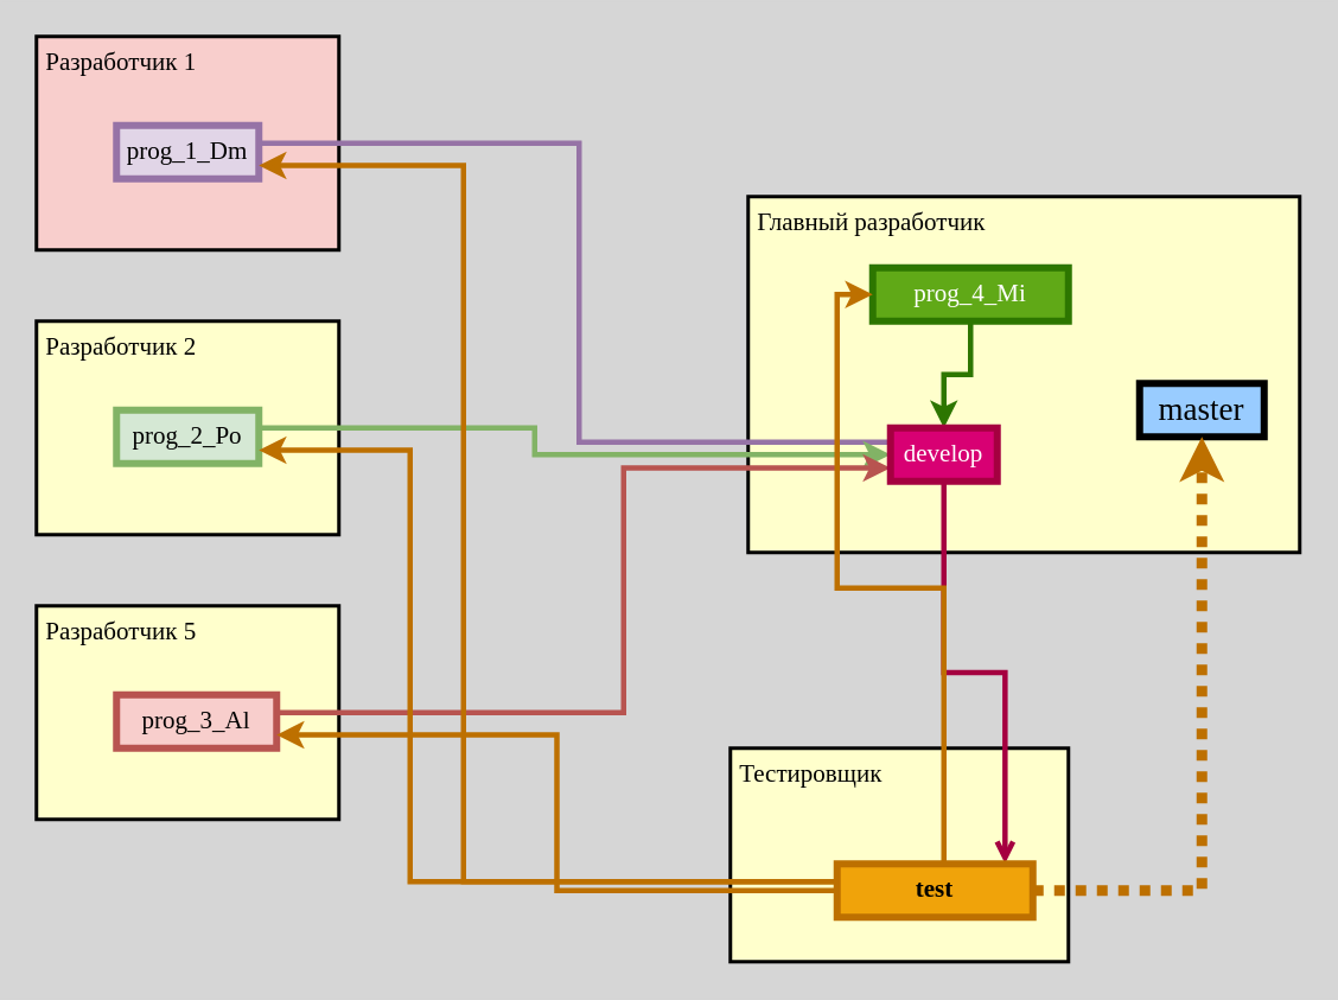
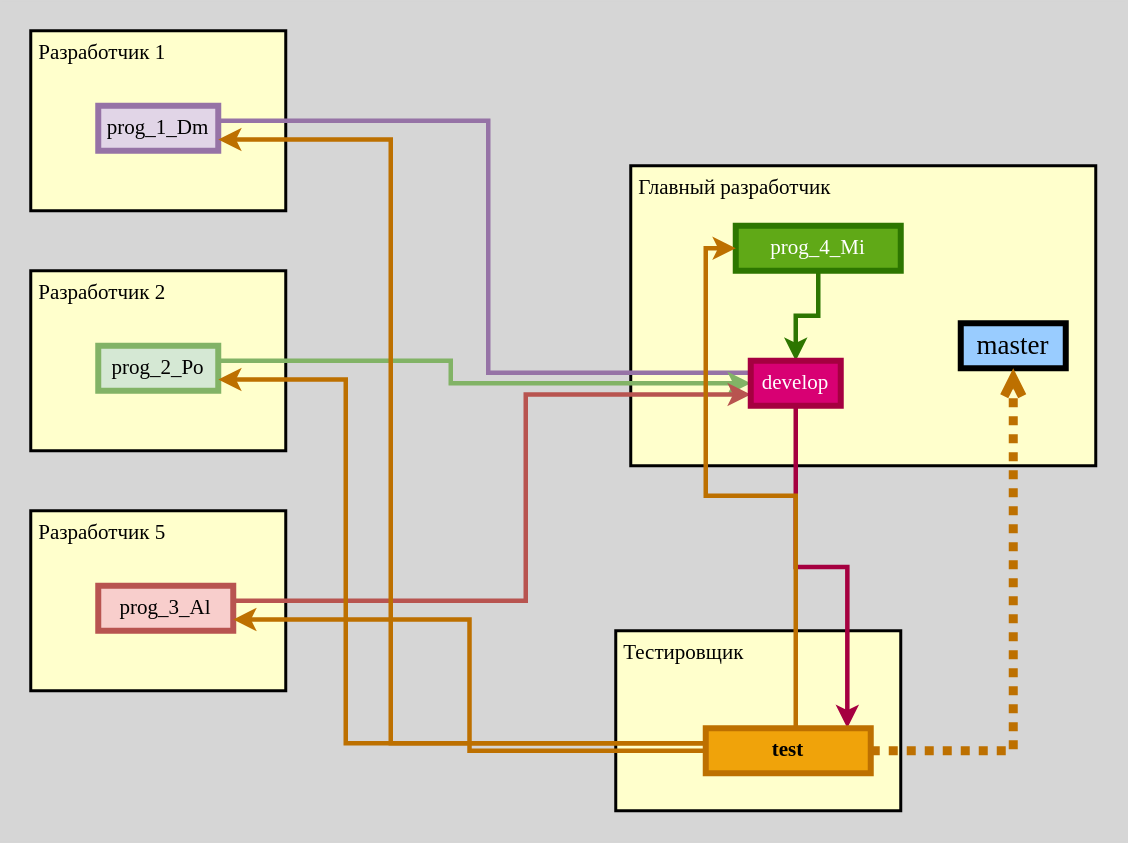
  <mxCell id="0" />
  <mxCell id="1" parent="0" />
- <mxCell id="2" value="&lt;font face=&quot;Times New Roman&quot; style=&quot;font-size: 14px&quot;&gt;&amp;nbsp;Разработчик 1&lt;/font&gt;" style="rounded=0;whiteSpace=wrap;html=1;strokeWidth=2;verticalAlign=top;align=left;fillColor=#f8cecc;" parent="1" vertex="1"><mxGeometry x="20" y="20" width="170" height="120" as="geometry" /></mxCell>
+ <mxCell id="2" value="&lt;font face=&quot;Times New Roman&quot; style=&quot;font-size: 14px&quot;&gt;&amp;nbsp;Разработчик 1&lt;/font&gt;" style="rounded=0;whiteSpace=wrap;html=1;strokeWidth=2;verticalAlign=top;align=left;fillColor=#FFFFCC;" parent="1" vertex="1"><mxGeometry x="20" y="20" width="170" height="120" as="geometry" /></mxCell>
  <mxCell id="3" value="&lt;font face=&quot;Times New Roman&quot; style=&quot;font-size: 14px&quot;&gt;&amp;nbsp;Главный разработчик&lt;/font&gt;" style="rounded=0;whiteSpace=wrap;html=1;strokeWidth=2;verticalAlign=top;align=left;fillColor=#FFFFCC;" parent="1" vertex="1"><mxGeometry x="420" y="110" width="310" height="200" as="geometry" /></mxCell>
  <mxCell id="4" value="&lt;font face=&quot;Times New Roman&quot; style=&quot;font-size: 14px&quot;&gt;&amp;nbsp;Разработчик 2&lt;/font&gt;" style="rounded=0;whiteSpace=wrap;html=1;strokeWidth=2;verticalAlign=top;align=left;fillColor=#FFFFCC;" parent="1" vertex="1"><mxGeometry x="20" y="180" width="170" height="120" as="geometry" /></mxCell>
  <mxCell id="5" value="&lt;font face=&quot;Times New Roman&quot; style=&quot;font-size: 14px&quot;&gt;&amp;nbsp;Разработчик 5&lt;/font&gt;" style="rounded=0;whiteSpace=wrap;html=1;strokeWidth=2;verticalAlign=top;align=left;fillColor=#FFFFCC;" parent="1" vertex="1"><mxGeometry x="20" y="340" width="170" height="120" as="geometry" /></mxCell>
  <mxCell id="6" value="&lt;font face=&quot;Times New Roman&quot;&gt;&lt;span style=&quot;font-size: 14px&quot;&gt;&amp;nbsp;Тестировщик&lt;/span&gt;&lt;/font&gt;" style="rounded=0;whiteSpace=wrap;html=1;strokeWidth=2;verticalAlign=top;align=left;fillColor=#FFFFCC;" parent="1" vertex="1"><mxGeometry x="410" y="420" width="190" height="120" as="geometry" /></mxCell>
  <mxCell id="7" style="edgeStyle=orthogonalEdgeStyle;rounded=0;orthogonalLoop=1;jettySize=auto;html=1;fontFamily=Times New Roman;fontSize=18;entryX=0;entryY=0.25;entryDx=0;entryDy=0;fillColor=#e1d5e7;strokeColor=#9673a6;strokeWidth=3;" parent="1" source="8" target="17" edge="1"><mxGeometry relative="1" as="geometry"><Array as="points"><mxPoint x="325" y="80" /><mxPoint x="325" y="248" /><mxPoint x="520" y="248" /></Array></mxGeometry></mxCell>
  <mxCell id="8" value="prog_1_Dm&lt;span style=&quot;color: rgba(0 , 0 , 0 , 0) ; font-family: monospace ; font-size: 0px&quot;&gt;%3CmxGraphModel%3E%3Croot%3E%3CmxCell%20id%3D%220%22%2F%3E%3CmxCell%20id%3D%221%22%20parent%3D%220%22%2F%3E%3CmxCell%20id%3D%222%22%20value%3D%22%26lt%3Bfont%20face%3D%26quot%3BTimes%20New%20Roman%26quot%3B%20style%3D%26quot%3Bfont-size%3A%2014px%26quot%3B%26gt%3B%26amp%3Bnbsp%3B%D0%93%D0%BB%D0%B0%D0%B2%D0%BD%D1%8B%D0%B9%20%D1%80%D0%B0%D0%B7%D1%80%D0%B0%D0%B1%D0%BE%D1%82%D1%87%D0%B8%D0%BA%26lt%3B%2Ffont%26gt%3B%22%20style%3D%22rounded%3D0%3BwhiteSpace%3Dwrap%3Bhtml%3D1%3BstrokeWidth%3D2%3BverticalAlign%3Dtop%3Balign%3Dleft%3B%22%20vertex%3D%221%22%20parent%3D%221%22%3E%3CmxGeometry%20x%3D%22490%22%20y%3D%22130%22%20width%3D%22170%22%20height%3D%22120%22%20as%3D%22geometry%22%2F%3E%3C%2FmxCell%3E%3C%2Froot%3E%3C%2FmxGraphModel%3E&lt;/span&gt;" style="text;html=1;strokeColor=#9673a6;fillColor=#e1d5e7;align=center;verticalAlign=middle;whiteSpace=wrap;rounded=0;labelBorderColor=none;fontFamily=Times New Roman;fontSize=14;strokeWidth=4;" parent="1" vertex="1"><mxGeometry x="65" y="70" width="80" height="30" as="geometry" /></mxCell>
  <mxCell id="9" style="edgeStyle=orthogonalEdgeStyle;rounded=0;orthogonalLoop=1;jettySize=auto;html=1;entryX=0;entryY=0.5;entryDx=0;entryDy=0;fontFamily=Times New Roman;fontSize=18;fillColor=#d5e8d4;strokeColor=#82b366;strokeWidth=3;" parent="1" source="10" target="17" edge="1"><mxGeometry relative="1" as="geometry"><Array as="points"><mxPoint x="300" y="240" /><mxPoint x="300" y="255" /></Array></mxGeometry></mxCell>
  <mxCell id="10" value="prog_2_Po&lt;span style=&quot;color: rgba(0 , 0 , 0 , 0) ; font-family: monospace ; font-size: 0px&quot;&gt;%3CmxGraphModel%3E%3Croot%3E%3CmxCell%20id%3D%220%22%2F%3E%3CmxCell%20id%3D%221%22%20parent%3D%220%22%2F%3E%3CmxCell%20id%3D%222%22%20value%3D%22%26lt%3Bfont%20face%3D%26quot%3BTimes%20New%20Roman%26quot%3B%20style%3D%26quot%3Bfont-size%3A%2014px%26quot%3B%26gt%3B%26amp%3Bnbsp%3B%D0%93%D0%BB%D0%B0%D0%B2%D0%BD%D1%8B%D0%B9%20%D1%80%D0%B0%D0%B7%D1%80%D0%B0%D0%B1%D0%BE%D1%82%D1%87%D0%B8%D0%BA%26lt%3B%2Ffont%26gt%3B%22%20style%3D%22rounded%3D0%3BwhiteSpace%3Dwrap%3Bhtml%3D1%3BstrokeWidth%3D2%3BverticalAlign%3Dtop%3Balign%3Dleft%3B%22%20vertex%3D%221%22%20parent%3D%221%22%3E%3CmxGeometry%20x%3D%22490%22%20y%3D%22130%22%20width%3D%22170%22%20height%3D%22120%22%20as%3D%22geometry%22%2F%3E%3C%2FmxCell%3E%3C%2Froot%3E%3C%2FmxGraphModel%3&lt;/span&gt;" style="text;html=1;strokeColor=#82b366;fillColor=#d5e8d4;align=center;verticalAlign=middle;whiteSpace=wrap;rounded=0;labelBorderColor=none;fontFamily=Times New Roman;fontSize=14;strokeWidth=4;" parent="1" vertex="1"><mxGeometry x="65" y="230" width="80" height="30" as="geometry" /></mxCell>
  <mxCell id="11" style="edgeStyle=orthogonalEdgeStyle;rounded=0;orthogonalLoop=1;jettySize=auto;html=1;entryX=0;entryY=0.75;entryDx=0;entryDy=0;fontFamily=Times New Roman;fontSize=18;fillColor=#f8cecc;strokeColor=#b85450;strokeWidth=3;" parent="1" source="12" target="17" edge="1"><mxGeometry relative="1" as="geometry"><Array as="points"><mxPoint x="350" y="400" /><mxPoint x="350" y="263" /></Array></mxGeometry></mxCell>
  <mxCell id="12" value="prog_3_Al&lt;span style=&quot;color: rgba(0 , 0 , 0 , 0) ; font-family: monospace ; font-size: 0px&quot;&gt;%3CmxGraphModel%3E%3Croot%3E%3CmxCell%20id%3D%220%22%2F%3E%3CmxCell%20id%3D%221%22%20parent%3D%220%22%2F%3E%3CmxCell%20id%3D%222%22%20value%3D%22%26lt%3Bfont%20face%3D%26quot%3BTimes%20New%20Roman%26quot%3B%20style%3D%26quot%3Bfont-size%3A%2014px%26quot%3B%26gt%3B%26amp%3Bnbsp%3B%D0%93%D0%BB%D0%B0%D0%B2%D0%BD%D1%8B%D0%B9%20%D1%80%D0%B0%D0%B7%D1%80%D0%B0%D0%B1%D0%BE%D1%82%D1%87%D0%B8%D0%BA%26lt%3B%2Ffont%26gt%3B%22%20style%3D%22rounded%3D0%3BwhiteSpace%3Dwrap%3Bhtml%3D1%3BstrokeWidth%3D2%3BverticalAlign%3Dtop%3Balign%3Dleft%3B%22%20vertex%3D%221%22%20parent%3D%221%22%3E%3CmxGeometry%20x%3D%22490%22%20y%3D%22130%22%20width%3D%22170%22%20height%3D%22120%22%20as%3D%22geometry%22%2F%3E%3C%2FmxCell%3E%3C%2Froot%3E%3C%2FmxGraphModel%3&lt;/span&gt;" style="text;html=1;strokeColor=#b85450;fillColor=#f8cecc;align=center;verticalAlign=middle;whiteSpace=wrap;rounded=0;labelBorderColor=none;fontFamily=Times New Roman;fontSize=14;strokeWidth=4;" parent="1" vertex="1"><mxGeometry x="65" y="390" width="90" height="30" as="geometry" /></mxCell>
  <mxCell id="13" style="edgeStyle=orthogonalEdgeStyle;rounded=0;orthogonalLoop=1;jettySize=auto;html=1;exitX=0.5;exitY=1;exitDx=0;exitDy=0;entryX=0.5;entryY=0;entryDx=0;entryDy=0;fontFamily=Times New Roman;fontSize=18;fillColor=#60a917;strokeColor=#2D7600;strokeWidth=3;" parent="1" source="14" target="17" edge="1"><mxGeometry relative="1" as="geometry" /></mxCell>
  <mxCell id="14" value="prog_4_Mi&lt;span style=&quot;color: rgba(0 , 0 , 0 , 0) ; font-family: monospace ; font-size: 0px&quot;&gt;%3CmxGraphModel%3E%3Croot%3E%3CmxCell%20id%3D%220%22%2F%3E%3CmxCell%20id%3D%221%22%20parent%3D%220%22%2F%3E%3CmxCell%20id%3D%222%22%20value%3D%22%26lt%3Bfont%20face%3D%26quot%3BTimes%20New%20Roman%26quot%3B%20style%3D%26quot%3Bfont-size%3A%2014px%26quot%3B%26gt%3B%26amp%3Bnbsp%3B%D0%93%D0%BB%D0%B0%D0%B2%D0%BD%D1%8B%D0%B9%20%D1%80%D0%B0%D0%B7%D1%80%D0%B0%D0%B1%D0%BE%D1%82%D1%87%D0%B8%D0%BA%26lt%3B%2Ffont%26gt%3B%22%20style%3D%22rounded%3D0%3BwhiteSpace%3Dwrap%3Bhtml%3D1%3BstrokeWidth%3D2%3BverticalAlign%3Dtop%3Balign%3Dleft%3B%22%20vertex%3D%221%22%20parent%3D%221%22%3E%3CmxGeometry%20x%3D%22490%22%20y%3D%22130%22%20width%3D%22170%22%20height%3D%22120%22%20as%3D%22geometry%22%2F%3E%3C%2FmxCell%3E%3C%2Froot%3E%3C%2FmxGraphModel%3&lt;/span&gt;" style="text;html=1;strokeColor=#2D7600;fillColor=#60a917;align=center;verticalAlign=middle;whiteSpace=wrap;rounded=0;labelBorderColor=none;fontFamily=Times New Roman;fontSize=14;strokeWidth=4;fontColor=#ffffff;" parent="1" vertex="1"><mxGeometry x="490" y="150" width="110" height="30" as="geometry" /></mxCell>
  <mxCell id="15" value="master" style="text;html=1;strokeColor=default;fillColor=#99CCFF;align=center;verticalAlign=middle;whiteSpace=wrap;rounded=0;labelBorderColor=none;fontFamily=Times New Roman;fontSize=18;strokeWidth=4;" parent="1" vertex="1"><mxGeometry x="640" y="215" width="70" height="30" as="geometry" /></mxCell>
- <mxCell id="16" style="edgeStyle=orthogonalEdgeStyle;rounded=0;orthogonalLoop=1;jettySize=auto;html=1;entryX=0.858;entryY=-0.006;entryDx=0;entryDy=0;fontFamily=Times New Roman;fontSize=18;fillColor=#d80073;strokeColor=#A50040;strokeWidth=3;entryPerimeter=0;endArrow=open;" parent="1" source="17" target="23" edge="1"><mxGeometry relative="1" as="geometry" /></mxCell>
+ <mxCell id="16" style="edgeStyle=orthogonalEdgeStyle;rounded=0;orthogonalLoop=1;jettySize=auto;html=1;entryX=0.858;entryY=-0.006;entryDx=0;entryDy=0;fontFamily=Times New Roman;fontSize=18;fillColor=#d80073;strokeColor=#A50040;strokeWidth=3;entryPerimeter=0;" parent="1" source="17" target="23" edge="1"><mxGeometry relative="1" as="geometry" /></mxCell>
  <mxCell id="17" value="develop" style="text;html=1;strokeColor=#A50040;fillColor=#d80073;align=center;verticalAlign=middle;whiteSpace=wrap;rounded=0;labelBorderColor=none;fontFamily=Times New Roman;fontSize=14;strokeWidth=4;fontColor=#ffffff;" parent="1" vertex="1"><mxGeometry x="500" y="240" width="60" height="30" as="geometry" /></mxCell>
- <mxCell id="18" style="edgeStyle=orthogonalEdgeStyle;rounded=0;orthogonalLoop=1;jettySize=auto;html=1;entryX=0.5;entryY=1;entryDx=0;entryDy=0;fontFamily=Times New Roman;fontSize=18;fillColor=#f0a30a;strokeColor=#BD7000;strokeWidth=6;dashed=1;dashPattern=1 1;" parent="1" source="23" target="15" edge="1"><mxGeometry relative="1" as="geometry" /></mxCell>
+ <mxCell id="18" style="edgeStyle=orthogonalEdgeStyle;rounded=0;orthogonalLoop=1;jettySize=auto;html=1;entryX=0.5;entryY=1;entryDx=0;entryDy=0;fontFamily=Times New Roman;fontSize=18;fillColor=#f0a30a;strokeColor=#BD7000;strokeWidth=6;dashed=1;dashPattern=1 1;endArrow=open;" parent="1" source="23" target="15" edge="1"><mxGeometry relative="1" as="geometry" /></mxCell>
  <mxCell id="19" style="edgeStyle=orthogonalEdgeStyle;rounded=0;orthogonalLoop=1;jettySize=auto;html=1;entryX=1;entryY=0.75;entryDx=0;entryDy=0;fontFamily=Times New Roman;fontSize=18;fillColor=#f0a30a;strokeColor=#BD7000;strokeWidth=3;" parent="1" source="23" target="12" edge="1"><mxGeometry relative="1" as="geometry" /></mxCell>
  <mxCell id="20" style="edgeStyle=orthogonalEdgeStyle;rounded=0;orthogonalLoop=1;jettySize=auto;html=1;fontFamily=Times New Roman;fontSize=18;fillColor=#f0a30a;strokeColor=#BD7000;strokeWidth=3;entryX=1;entryY=0.75;entryDx=0;entryDy=0;" parent="1" source="23" target="10" edge="1"><mxGeometry relative="1" as="geometry"><Array as="points"><mxPoint x="230" y="495" /><mxPoint x="230" y="253" /><mxPoint x="145" y="253" /></Array><mxPoint x="200" y="258" as="targetPoint" /></mxGeometry></mxCell>
  <mxCell id="21" style="edgeStyle=orthogonalEdgeStyle;rounded=0;orthogonalLoop=1;jettySize=auto;html=1;entryX=1;entryY=0.75;entryDx=0;entryDy=0;fontFamily=Times New Roman;fontSize=18;fillColor=#f0a30a;strokeColor=#BD7000;strokeWidth=3;" parent="1" source="23" target="8" edge="1"><mxGeometry relative="1" as="geometry"><Array as="points"><mxPoint x="260" y="495" /><mxPoint x="260" y="93" /><mxPoint x="145" y="93" /></Array></mxGeometry></mxCell>
  <mxCell id="22" style="edgeStyle=orthogonalEdgeStyle;rounded=0;orthogonalLoop=1;jettySize=auto;html=1;entryX=0;entryY=0.5;entryDx=0;entryDy=0;fontFamily=Times New Roman;fontSize=18;fillColor=#f0a30a;strokeColor=#BD7000;strokeWidth=3;" parent="1" source="23" target="14" edge="1"><mxGeometry relative="1" as="geometry"><Array as="points"><mxPoint x="530" y="330" /><mxPoint x="470" y="330" /><mxPoint x="470" y="165" /></Array></mxGeometry></mxCell>
  <mxCell id="23" value="&lt;span class=&quot;OrganicTextContentSpan&quot;&gt;&lt;span class=&quot;ExtendedText-Short extended-text__short&quot;&gt;&lt;b&gt;test&lt;/b&gt;&lt;/span&gt;&lt;/span&gt;" style="text;html=1;strokeColor=#BD7000;fillColor=#f0a30a;align=center;verticalAlign=middle;whiteSpace=wrap;rounded=0;labelBorderColor=none;fontFamily=Times New Roman;fontSize=14;strokeWidth=4;fontColor=#000000;" parent="1" vertex="1"><mxGeometry x="470" y="485" width="110" height="30" as="geometry" /></mxCell>
